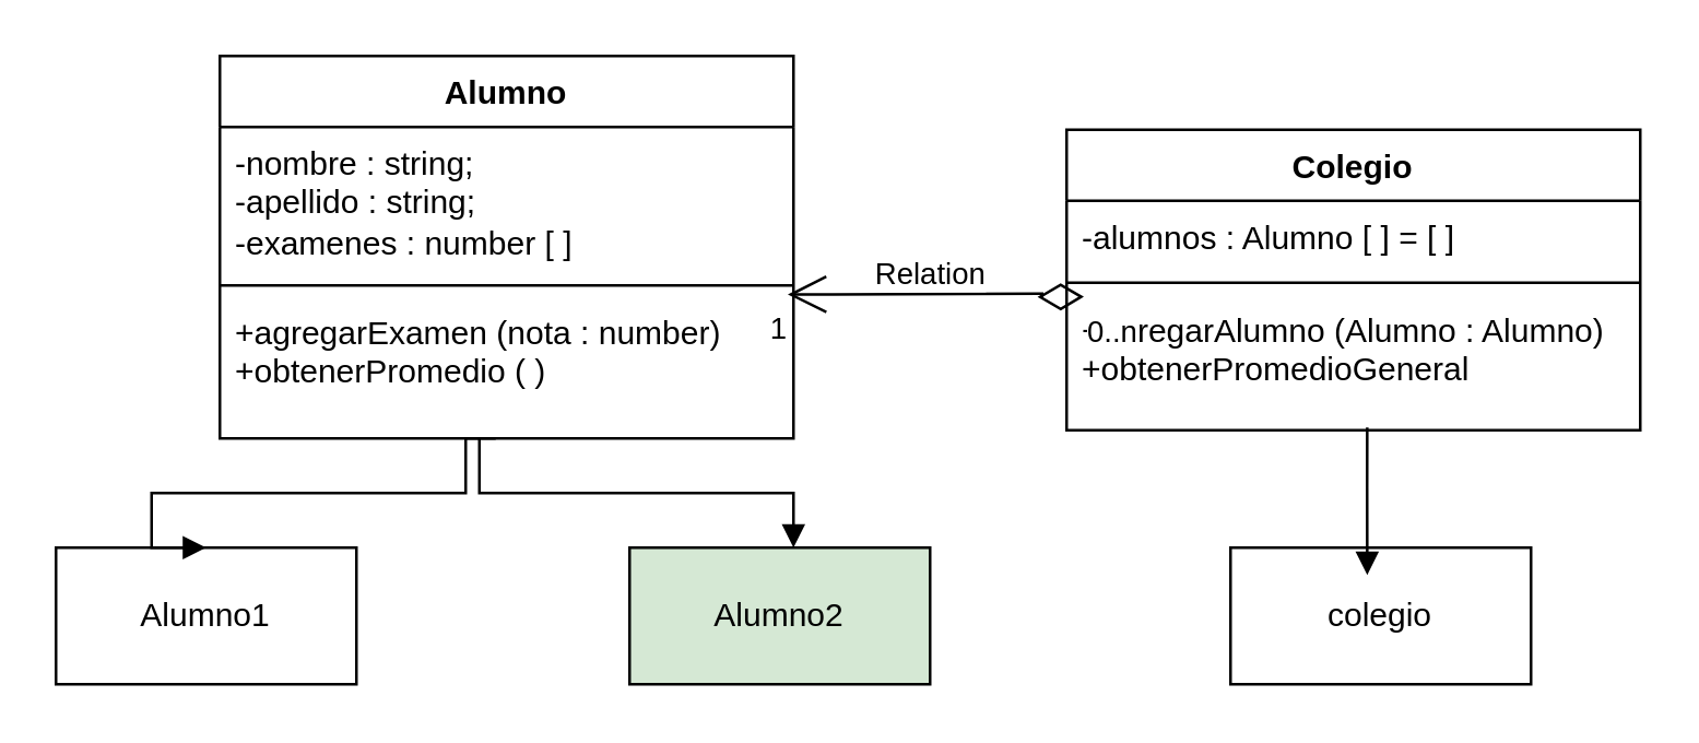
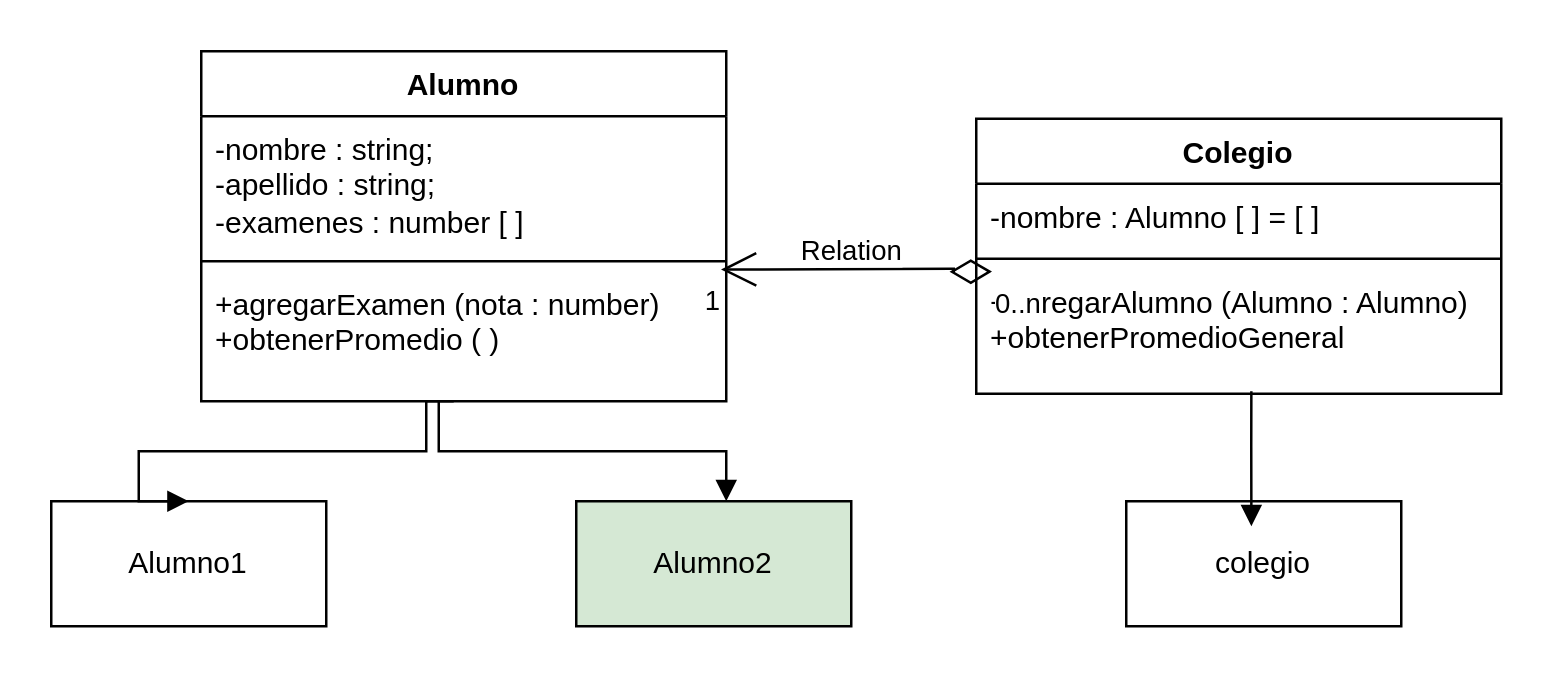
  <mxCell id="0" />
  <mxCell id="1" parent="0" />
  <mxCell id="2" value="Alumno" style="swimlane;fontStyle=1;align=center;verticalAlign=top;childLayout=stackLayout;horizontal=1;startSize=26;horizontalStack=0;resizeParent=1;resizeParentMax=0;resizeLast=0;collapsible=1;marginBottom=0;whiteSpace=wrap;html=1;" vertex="1" parent="1"><mxGeometry x="80" y="20" width="210" height="140" as="geometry" /></mxCell>
  <mxCell id="3" value="-nombre : string;&lt;br&gt;-apellido : string;&lt;br&gt;-examenes : number [ ]" style="text;strokeColor=none;fillColor=none;align=left;verticalAlign=top;spacingLeft=4;spacingRight=4;overflow=hidden;rotatable=0;points=[[0,0.5],[1,0.5]];portConstraint=eastwest;whiteSpace=wrap;html=1;" vertex="1" parent="2"><mxGeometry y="26" width="210" height="54" as="geometry" /></mxCell>
  <mxCell id="4" value="" style="line;strokeWidth=1;fillColor=none;align=left;verticalAlign=middle;spacingTop=-1;spacingLeft=3;spacingRight=3;rotatable=0;labelPosition=right;points=[];portConstraint=eastwest;strokeColor=inherit;" vertex="1" parent="2"><mxGeometry y="80" width="210" height="8" as="geometry" /></mxCell>
  <mxCell id="5" value="+agregarExamen (nota : number)&lt;br&gt;+obtenerPromedio ( )&amp;nbsp;" style="text;strokeColor=none;fillColor=none;align=left;verticalAlign=top;spacingLeft=4;spacingRight=4;overflow=hidden;rotatable=0;points=[[0,0.5],[1,0.5]];portConstraint=eastwest;whiteSpace=wrap;html=1;" vertex="1" parent="2"><mxGeometry y="88" width="210" height="52" as="geometry" /></mxCell>
  <mxCell id="6" value="Colegio" style="swimlane;fontStyle=1;align=center;verticalAlign=top;childLayout=stackLayout;horizontal=1;startSize=26;horizontalStack=0;resizeParent=1;resizeParentMax=0;resizeLast=0;collapsible=1;marginBottom=0;whiteSpace=wrap;html=1;" vertex="1" parent="1"><mxGeometry x="390" y="47" width="210" height="110" as="geometry" /></mxCell>
- <mxCell id="7" value="-alumnos : Alumno [ ] = [ ]" style="text;strokeColor=none;fillColor=none;align=left;verticalAlign=top;spacingLeft=4;spacingRight=4;overflow=hidden;rotatable=0;points=[[0,0.5],[1,0.5]];portConstraint=eastwest;whiteSpace=wrap;html=1;" vertex="1" parent="6"><mxGeometry y="26" width="210" height="26" as="geometry" /></mxCell>
+ <mxCell id="7" value="-nombre : Alumno [ ] = [ ]" style="text;strokeColor=none;fillColor=none;align=left;verticalAlign=top;spacingLeft=4;spacingRight=4;overflow=hidden;rotatable=0;points=[[0,0.5],[1,0.5]];portConstraint=eastwest;whiteSpace=wrap;html=1;" vertex="1" parent="6"><mxGeometry y="26" width="210" height="26" as="geometry" /></mxCell>
  <mxCell id="8" value="" style="line;strokeWidth=1;fillColor=none;align=left;verticalAlign=middle;spacingTop=-1;spacingLeft=3;spacingRight=3;rotatable=0;labelPosition=right;points=[];portConstraint=eastwest;strokeColor=inherit;" vertex="1" parent="6"><mxGeometry y="52" width="210" height="8" as="geometry" /></mxCell>
  <mxCell id="9" value="+agregarAlumno (Alumno : Alumno)&lt;br&gt;+obtenerPromedioGeneral" style="text;strokeColor=none;fillColor=none;align=left;verticalAlign=top;spacingLeft=4;spacingRight=4;overflow=hidden;rotatable=0;points=[[0,0.5],[1,0.5]];portConstraint=eastwest;whiteSpace=wrap;html=1;" vertex="1" parent="6"><mxGeometry y="60" width="210" height="50" as="geometry" /></mxCell>
  <mxCell id="10" value="colegio" style="html=1;whiteSpace=wrap;" vertex="1" parent="1"><mxGeometry x="450" y="200" width="110" height="50" as="geometry" /></mxCell>
  <mxCell id="11" value="" style="endArrow=block;endFill=1;html=1;edgeStyle=orthogonalEdgeStyle;align=left;verticalAlign=top;rounded=0;exitX=0.524;exitY=0.98;exitDx=0;exitDy=0;exitPerimeter=0;entryX=0.455;entryY=0.2;entryDx=0;entryDy=0;entryPerimeter=0;" edge="1" parent="1" source="9" target="10"><mxGeometry x="-1" relative="1" as="geometry"><mxPoint x="280" y="160" as="sourcePoint" /><mxPoint x="440" y="160" as="targetPoint" /><mxPoint as="offset" /></mxGeometry></mxCell>
  <mxCell id="12" value="Alumno1" style="html=1;whiteSpace=wrap;" vertex="1" parent="1"><mxGeometry x="20" y="200" width="110" height="50" as="geometry" /></mxCell>
  <mxCell id="13" value="Alumno2" style="html=1;whiteSpace=wrap;fillColor=#d5e8d4;" vertex="1" parent="1"><mxGeometry x="230" y="200" width="110" height="50" as="geometry" /></mxCell>
  <mxCell id="14" value="" style="endArrow=block;endFill=1;html=1;edgeStyle=orthogonalEdgeStyle;align=left;verticalAlign=top;rounded=0;entryX=0.5;entryY=0;entryDx=0;entryDy=0;" edge="1" parent="1" target="12"><mxGeometry x="-1" relative="1" as="geometry"><mxPoint x="181" y="160" as="sourcePoint" /><mxPoint x="440" y="160" as="targetPoint" /><Array as="points"><mxPoint x="170" y="160" /><mxPoint x="170" y="180" /><mxPoint x="55" y="180" /></Array></mxGeometry></mxCell>
  <mxCell id="15" value="" style="endArrow=block;endFill=1;html=1;edgeStyle=orthogonalEdgeStyle;align=left;verticalAlign=top;rounded=0;" edge="1" parent="1"><mxGeometry x="-1" relative="1" as="geometry"><mxPoint x="175" y="160" as="sourcePoint" /><mxPoint x="290" y="200" as="targetPoint" /><Array as="points"><mxPoint x="175" y="180" /><mxPoint x="290" y="180" /></Array></mxGeometry></mxCell>
  <mxCell id="16" value="Relation" style="endArrow=open;html=1;endSize=12;startArrow=diamondThin;startSize=14;startFill=0;edgeStyle=orthogonalEdgeStyle;rounded=0;exitX=0.03;exitY=0.023;exitDx=0;exitDy=0;exitPerimeter=0;entryX=0.99;entryY=-0.013;entryDx=0;entryDy=0;entryPerimeter=0;" edge="1" parent="1" source="9" target="5"><mxGeometry x="0.049" y="-7" relative="1" as="geometry"><mxPoint x="220" y="160" as="sourcePoint" /><mxPoint x="380" y="160" as="targetPoint" /><Array as="points"><mxPoint x="381" y="108" /><mxPoint x="381" y="107" /><mxPoint x="380" y="107" /></Array><mxPoint as="offset" /></mxGeometry></mxCell>
  <mxCell id="17" value="0..n" style="edgeLabel;resizable=0;html=1;align=left;verticalAlign=top;" connectable="0" vertex="1" parent="16"><mxGeometry x="-1" relative="1" as="geometry" /></mxCell>
  <mxCell id="18" value="1" style="edgeLabel;resizable=0;html=1;align=right;verticalAlign=top;" connectable="0" vertex="1" parent="16"><mxGeometry x="1" relative="1" as="geometry" /></mxCell>
